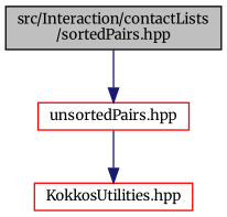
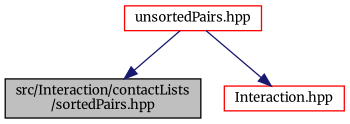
  digraph {
    fontname=Merriweather
    node [color=red fillcolor=white fontname=Merriweather fontsize=10 shape=record style=filled]
    edge [color=midnightblue fontname=Merriweather fontsize=10 labelfontname=Helvetica labelfontsize=10 style=solid]
    n1 [color=black fillcolor=grey75 fontcolor=black height=0.2 label="src/Interaction/contactLists\l/sortedPairs.hpp" width=0.4]
    n2 [height=0.2 label="unsortedPairs.hpp" width=0.4]
-   n3 [height=0.2 label="KokkosUtilities.hpp" width=0.4]
-   n1 -> n2
+   n3 [height=0.2 label="Interaction.hpp" width=0.4]
+   n2 -> n1
    n2 -> n3
  }
